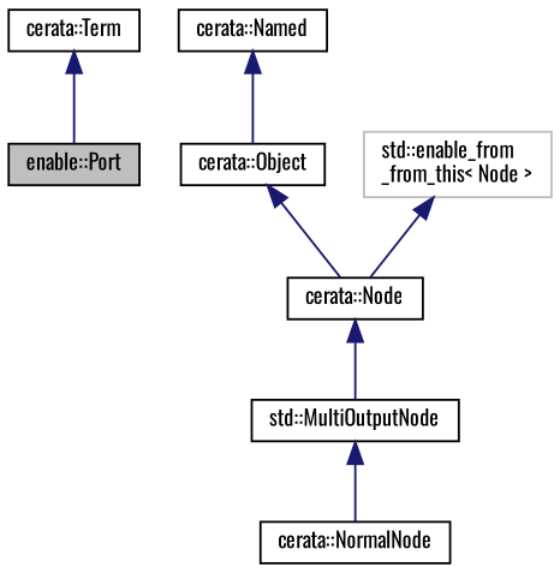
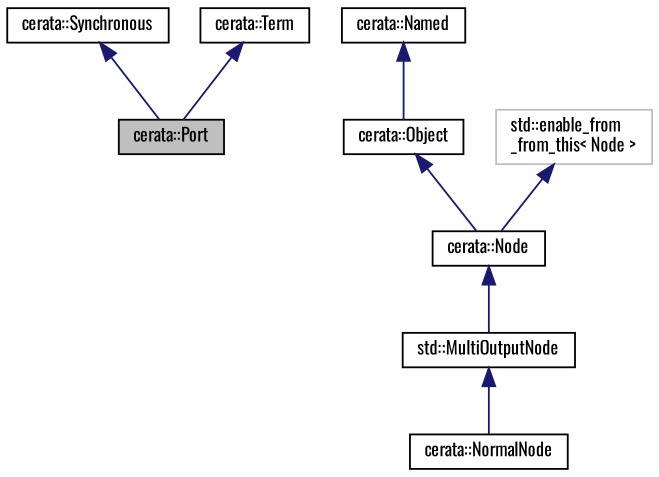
  digraph {
    fontname=Oswald
    node [color=black fillcolor=white fontname=Oswald fontsize=10 shape=record style=filled]
    edge [color=midnightblue dir=back fontname=Oswald fontsize=10 labelfontname=Helvetica labelfontsize=10 style=solid]
-   n1 [fillcolor=grey75 fontcolor=black height=0.2 label="enable::Port" width=0.4]
+   n1 [fillcolor=grey75 fontcolor=black height=0.2 label="cerata::Port" width=0.4]
    n2 [height=0.2 label="cerata::NormalNode" width=0.4]
    n3 [height=0.2 label="std::MultiOutputNode" width=0.4]
    n4 [height=0.2 label="cerata::Node" width=0.4]
    n5 [height=0.2 label="cerata::Object" width=0.4]
    n6 [height=0.2 label="cerata::Named" width=0.4]
    n7 [color=grey75 height=0.2 label="std::enable_from\l_from_this\< Node \>" width=0.4]
+   n8 [height=0.2 label="cerata::Synchronous" width=0.4]
    n9 [height=0.2 label="cerata::Term" width=0.4]
    n3 -> n2
    n4 -> n3
    n5 -> n4
    n6 -> n5
    n7 -> n4
+   n8 -> n1
    n9 -> n1
  }
